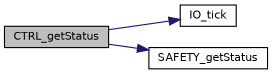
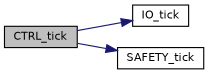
  digraph {
    rankdir=LR
    node [color=black fillcolor=white fontname=Helvetica fontsize=10 shape=record style=filled]
    edge [color=midnightblue fontname=Helvetica fontsize=10 labelfontname=Helvetica labelfontsize=10 style=solid]
-   n1 [fillcolor=grey75 fontcolor=black height=0.2 label=CTRL_getStatus width=0.4]
+   n1 [fillcolor=grey75 fontcolor=black height=0.2 label=CTRL_tick width=0.4]
    n2 [height=0.2 label=IO_tick width=0.4]
-   n3 [height=0.2 label=SAFETY_getStatus width=0.4]
+   n3 [height=0.2 label=SAFETY_tick width=0.4]
    n1 -> n2
    n1 -> n3
  }
